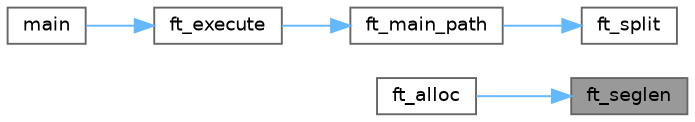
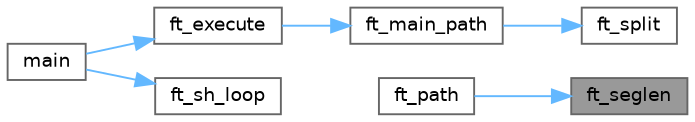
  digraph {
    rankdir=RL
    node [color=grey40 fillcolor=white fontname=Helvetica fontsize=10 shape=box style=filled]
    edge [color=steelblue1 dir=back fontname=Helvetica fontsize=10 labelfontname=Helvetica labelfontsize=10 style=solid]
    n1 [color=gray40 fillcolor=grey60 fontcolor=black height=0.2 label=ft_seglen width=0.4]
-   n2 [height=0.2 label=ft_alloc width=0.4]
+   n2 [height=0.2 label=ft_path width=0.4]
    n3 [height=0.2 label=ft_split width=0.4]
    n4 [height=0.2 label=ft_main_path width=0.4]
    n5 [height=0.2 label=ft_execute width=0.4]
    n6 [height=0.2 label=main width=0.4]
+   n7 [height=0.2 label=ft_sh_loop width=0.4]
    n1 -> n2
    n3 -> n4
    n4 -> n5
    n5 -> n6
+   n7 -> n6
  }
